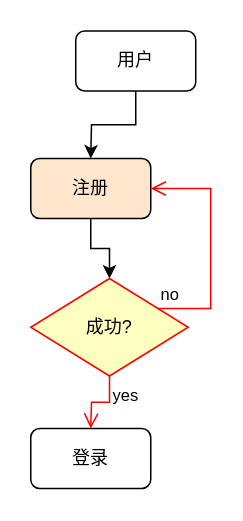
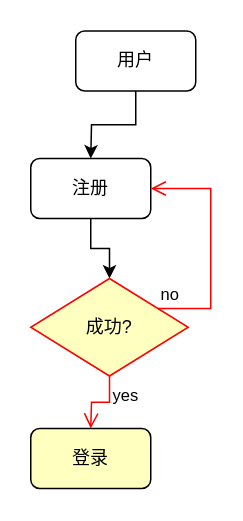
  <mxCell id="0" />
  <mxCell id="1" parent="0" />
  <mxCell id="2" style="edgeStyle=orthogonalEdgeStyle;rounded=0;orthogonalLoop=1;jettySize=auto;html=1;exitX=0.5;exitY=1;exitDx=0;exitDy=0;entryX=0.5;entryY=0;entryDx=0;entryDy=0;" edge="1" parent="1" source="3"><mxGeometry relative="1" as="geometry"><mxPoint x="60" y="105" as="targetPoint" /></mxGeometry></mxCell>
  <mxCell id="3" value="用户" style="rounded=1;whiteSpace=wrap;html=1;" vertex="1" parent="1"><mxGeometry x="50" y="20" width="80" height="40" as="geometry" /></mxCell>
  <mxCell id="4" value="" style="edgeStyle=orthogonalEdgeStyle;rounded=0;orthogonalLoop=1;jettySize=auto;html=1;" edge="1" parent="1" source="5" target="6"><mxGeometry relative="1" as="geometry" /></mxCell>
- <mxCell id="5" value="注册" style="rounded=1;whiteSpace=wrap;html=1;fillColor=#ffe6cc;" vertex="1" parent="1"><mxGeometry x="20" y="105" width="80" height="40" as="geometry" /></mxCell>
+ <mxCell id="5" value="注册" style="rounded=1;whiteSpace=wrap;html=1;" vertex="1" parent="1"><mxGeometry x="20" y="105" width="80" height="40" as="geometry" /></mxCell>
  <mxCell id="6" value="成功?" style="rhombus;whiteSpace=wrap;html=1;fillColor=#ffffc0;strokeColor=#ff0000;" vertex="1" parent="1"><mxGeometry x="20" y="185" width="105" height="65" as="geometry" /></mxCell>
  <mxCell id="7" value="no" style="edgeStyle=orthogonalEdgeStyle;html=1;align=left;verticalAlign=bottom;endArrow=open;endSize=8;strokeColor=#ff0000;rounded=0;entryX=1;entryY=0.5;entryDx=0;entryDy=0;" edge="1" source="6" parent="1" target="5"><mxGeometry x="-1" relative="1" as="geometry"><mxPoint x="200" y="205" as="targetPoint" /><Array as="points"><mxPoint x="140" y="205" /><mxPoint x="140" y="125" /></Array></mxGeometry></mxCell>
  <mxCell id="8" value="yes" style="edgeStyle=orthogonalEdgeStyle;html=1;align=left;verticalAlign=top;endArrow=open;endSize=8;strokeColor=#ff0000;rounded=0;" edge="1" source="6" parent="1"><mxGeometry x="-1" relative="1" as="geometry"><mxPoint x="60" y="285" as="targetPoint" /></mxGeometry></mxCell>
- <mxCell id="9" value="登录" style="rounded=1;whiteSpace=wrap;html=1;" vertex="1" parent="1"><mxGeometry x="20" y="285" width="80" height="40" as="geometry" /></mxCell>
+ <mxCell id="9" value="登录" style="rounded=1;whiteSpace=wrap;html=1;fillColor=#ffffc0;" vertex="1" parent="1"><mxGeometry x="20" y="285" width="80" height="40" as="geometry" /></mxCell>
